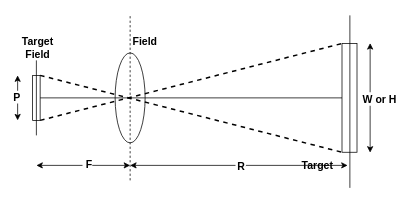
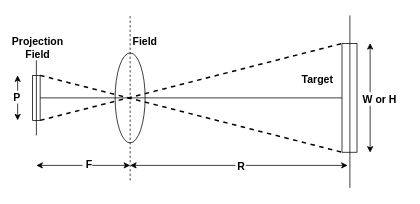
  <mxCell id="0" />
  <mxCell id="1" parent="0" />
  <mxCell id="2" value="" style="ellipse;whiteSpace=wrap;html=1;rotation=90;" parent="1" vertex="1"><mxGeometry x="113" y="110" width="120" height="40" as="geometry" /></mxCell>
  <mxCell id="3" value="&lt;b&gt;&lt;font style=&quot;font-size: 14px;&quot;&gt;Field&lt;/font&gt;&lt;/b&gt;" style="text;html=1;align=center;verticalAlign=middle;whiteSpace=wrap;rounded=0;" parent="1" vertex="1"><mxGeometry x="163" y="40" width="60" height="30" as="geometry" /></mxCell>
  <mxCell id="4" value="" style="endArrow=none;dashed=1;html=1;rounded=0;" parent="1" edge="1"><mxGeometry width="50" height="50" relative="1" as="geometry"><mxPoint x="173" y="240" as="sourcePoint" /><mxPoint x="173" y="20" as="targetPoint" /></mxGeometry></mxCell>
  <mxCell id="5" value="" style="rounded=0;whiteSpace=wrap;html=1;" parent="1" vertex="1"><mxGeometry x="43" y="100" width="10" height="60" as="geometry" /></mxCell>
  <mxCell id="6" value="" style="rounded=0;whiteSpace=wrap;html=1;rotation=90;" parent="1" vertex="1"><mxGeometry x="393" y="120" width="145" height="20" as="geometry" /></mxCell>
  <mxCell id="7" value="" style="endArrow=classic;startArrow=classic;html=1;rounded=0;" parent="1" edge="1"><mxGeometry width="50" height="50" relative="1" as="geometry"><mxPoint x="493" y="203" as="sourcePoint" /><mxPoint x="493" y="57" as="targetPoint" /></mxGeometry></mxCell>
  <mxCell id="8" value="&lt;font style=&quot;font-size: 14px;&quot;&gt;&lt;b&gt;W&lt;br&gt;&lt;/b&gt;&lt;/font&gt;" style="edgeLabel;html=1;align=center;verticalAlign=middle;resizable=0;points=[];" parent="7" vertex="1" connectable="0"><mxGeometry y="-2" relative="1" as="geometry"><mxPoint as="offset" /></mxGeometry></mxCell>
  <mxCell id="9" value="&amp;nbsp;&lt;b&gt;&lt;font style=&quot;font-size: 14px;&quot;&gt;W or H&lt;br&gt;&lt;/font&gt;&lt;/b&gt;" style="edgeLabel;html=1;align=center;verticalAlign=middle;resizable=0;points=[];" vertex="1" connectable="0" parent="7"><mxGeometry x="-0.014" y="2" relative="1" as="geometry"><mxPoint x="12" as="offset" /></mxGeometry></mxCell>
  <mxCell id="10" value="" style="endArrow=none;dashed=1;html=1;rounded=0;strokeWidth=2;exitX=1;exitY=1;exitDx=0;exitDy=0;entryX=0;entryY=1;entryDx=0;entryDy=0;" parent="1" source="5" target="6" edge="1"><mxGeometry width="50" height="50" relative="1" as="geometry"><mxPoint x="63" y="230" as="sourcePoint" /><mxPoint x="483" y="50" as="targetPoint" /></mxGeometry></mxCell>
  <mxCell id="11" value="" style="endArrow=none;dashed=1;html=1;rounded=0;strokeWidth=2;exitX=1;exitY=1;exitDx=0;exitDy=0;entryX=1;entryY=1;entryDx=0;entryDy=0;" parent="1" target="6" edge="1"><mxGeometry width="50" height="50" relative="1" as="geometry"><mxPoint x="53" y="100" as="sourcePoint" /><mxPoint x="493" y="210" as="targetPoint" /></mxGeometry></mxCell>
  <mxCell id="12" value="" style="endArrow=classic;startArrow=classic;html=1;rounded=0;" parent="1" edge="1"><mxGeometry width="50" height="50" relative="1" as="geometry"><mxPoint x="173" y="220" as="sourcePoint" /><mxPoint x="463" y="220" as="targetPoint" /></mxGeometry></mxCell>
  <mxCell id="13" value="&lt;font style=&quot;font-size: 14px;&quot;&gt;&lt;b&gt;&amp;nbsp;D &lt;br&gt;&lt;/b&gt;&lt;/font&gt;" style="edgeLabel;html=1;align=center;verticalAlign=middle;resizable=0;points=[];" parent="12" vertex="1" connectable="0"><mxGeometry x="0.007" relative="1" as="geometry"><mxPoint as="offset" /></mxGeometry></mxCell>
  <mxCell id="14" value="&lt;font style=&quot;font-size: 14px;&quot;&gt;&lt;b&gt;R&lt;/b&gt;&lt;/font&gt;" style="edgeLabel;html=1;align=center;verticalAlign=middle;resizable=0;points=[];" vertex="1" connectable="0" parent="12"><mxGeometry x="0.014" relative="1" as="geometry"><mxPoint as="offset" /></mxGeometry></mxCell>
  <mxCell id="15" value="" style="endArrow=none;html=1;rounded=0;" parent="1" edge="1"><mxGeometry width="50" height="50" relative="1" as="geometry"><mxPoint x="466" y="250" as="sourcePoint" /><mxPoint x="466" y="20" as="targetPoint" /></mxGeometry></mxCell>
  <mxCell id="16" value="" style="endArrow=classic;startArrow=classic;html=1;rounded=0;" parent="1" edge="1"><mxGeometry width="50" height="50" relative="1" as="geometry"><mxPoint x="48" y="220" as="sourcePoint" /><mxPoint x="173" y="220" as="targetPoint" /></mxGeometry></mxCell>
  <mxCell id="17" value="&lt;font style=&quot;font-size: 14px;&quot;&gt;&lt;b&gt;&amp;nbsp;F &lt;br&gt;&lt;/b&gt;&lt;/font&gt;" style="edgeLabel;html=1;align=center;verticalAlign=middle;resizable=0;points=[];" parent="16" vertex="1" connectable="0"><mxGeometry x="0.072" y="2" relative="1" as="geometry"><mxPoint as="offset" /></mxGeometry></mxCell>
  <mxCell id="18" value="" style="endArrow=classic;startArrow=classic;html=1;rounded=0;" parent="1" edge="1"><mxGeometry width="50" height="50" relative="1" as="geometry"><mxPoint x="23" y="160" as="sourcePoint" /><mxPoint x="23" y="100" as="targetPoint" /></mxGeometry></mxCell>
  <mxCell id="19" value="&lt;font style=&quot;font-size: 14px;&quot;&gt;&lt;b&gt;P&lt;/b&gt;&lt;/font&gt;" style="edgeLabel;html=1;align=center;verticalAlign=middle;resizable=0;points=[];" parent="18" vertex="1" connectable="0"><mxGeometry x="0.067" y="2" relative="1" as="geometry"><mxPoint as="offset" /></mxGeometry></mxCell>
  <mxCell id="20" value="" style="endArrow=none;html=1;rounded=0;" parent="1" edge="1"><mxGeometry width="50" height="50" relative="1" as="geometry"><mxPoint x="48" y="180" as="sourcePoint" /><mxPoint x="48" y="80" as="targetPoint" /></mxGeometry></mxCell>
- <mxCell id="21" value="&lt;b&gt;&lt;font style=&quot;font-size: 14px;&quot;&gt;Target Field&lt;br&gt;&lt;/font&gt;&lt;/b&gt;" style="text;html=1;align=center;verticalAlign=middle;whiteSpace=wrap;rounded=0;" parent="1" vertex="1"><mxGeometry x="20" y="48" width="60" height="30" as="geometry" /></mxCell>
- <mxCell id="22" value="&lt;font style=&quot;font-size: 14px;&quot;&gt;&lt;b&gt;Target&lt;/b&gt;&lt;/font&gt;" style="text;html=1;align=center;verticalAlign=middle;whiteSpace=wrap;rounded=0;" parent="1" vertex="1"><mxGeometry x="393" y="205" width="60" height="30" as="geometry" /></mxCell>
+ <mxCell id="21" value="&lt;b&gt;&lt;font style=&quot;font-size: 14px;&quot;&gt;Projection Field&lt;br&gt;&lt;/font&gt;&lt;/b&gt;" style="text;html=1;align=center;verticalAlign=middle;whiteSpace=wrap;rounded=0;" parent="1" vertex="1"><mxGeometry x="20" y="48" width="60" height="30" as="geometry" /></mxCell>
+ <mxCell id="22" value="&lt;font style=&quot;font-size: 14px;&quot;&gt;&lt;b&gt;Target&lt;/b&gt;&lt;/font&gt;" style="text;html=1;align=center;verticalAlign=middle;whiteSpace=wrap;rounded=0;" parent="1" vertex="1"><mxGeometry x="393" y="90" width="60" height="30" as="geometry" /></mxCell>
  <mxCell id="23" value="" style="endArrow=none;html=1;rounded=0;exitX=1;exitY=0.5;exitDx=0;exitDy=0;entryX=0.5;entryY=1;entryDx=0;entryDy=0;" parent="1" source="5" target="6" edge="1"><mxGeometry width="50" height="50" relative="1" as="geometry"><mxPoint x="133" y="150" as="sourcePoint" /><mxPoint x="343" y="130" as="targetPoint" /></mxGeometry></mxCell>
